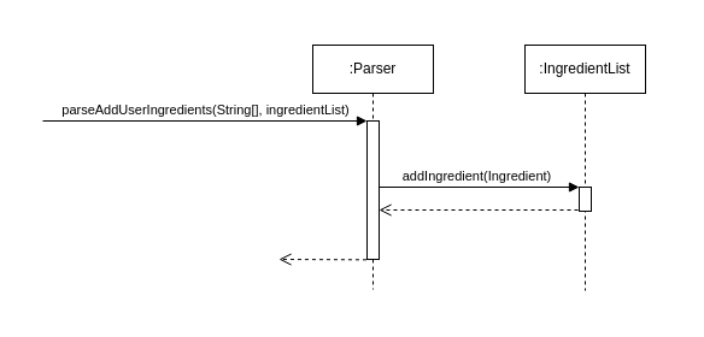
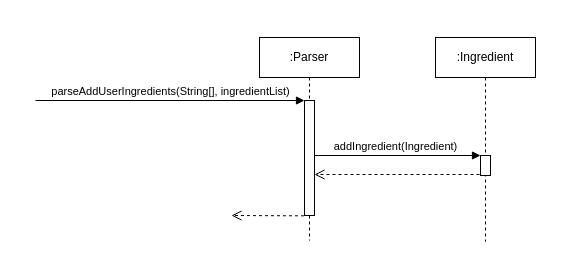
  <mxCell id="0" />
  <mxCell id="1" parent="0" />
  <mxCell id="2" value="" style="rounded=0;whiteSpace=wrap;html=1;strokeColor=none;" vertex="1" parent="1"><mxGeometry x="20" y="20" width="542" height="238" as="geometry" /></mxCell>
  <mxCell id="3" value="" style="html=1;verticalAlign=bottom;endArrow=open;dashed=1;endSize=8;exitX=0;exitY=0.95;rounded=0;" parent="1" edge="1"><mxGeometry x="0.005" relative="1" as="geometry"><mxPoint x="314.024" y="174" as="targetPoint" /><mxPoint x="485" y="174" as="sourcePoint" /><mxPoint as="offset" /></mxGeometry></mxCell>
  <mxCell id="4" value="addIngredient(Ingredient)" style="html=1;verticalAlign=bottom;endArrow=block;entryX=0;entryY=0;rounded=0;" parent="1" source="5" target="10" edge="1"><mxGeometry relative="1" as="geometry"><mxPoint x="411" y="155" as="sourcePoint" /></mxGeometry></mxCell>
  <mxCell id="5" value=":Parser" style="shape=umlLifeline;perimeter=lifelinePerimeter;whiteSpace=wrap;html=1;container=1;collapsible=0;recursiveResize=0;outlineConnect=0;" parent="1" vertex="1"><mxGeometry x="259" y="37" width="100" height="203" as="geometry" /></mxCell>
  <mxCell id="6" value="" style="html=1;points=[];perimeter=orthogonalPerimeter;" parent="5" vertex="1"><mxGeometry x="45" y="63" width="10" height="115" as="geometry" /></mxCell>
  <mxCell id="7" value="parseAddUserIngredients(String[], ingredientList)" style="html=1;verticalAlign=bottom;endArrow=block;entryX=0;entryY=0;rounded=0;" parent="5" target="6" edge="1"><mxGeometry relative="1" as="geometry"><mxPoint x="-224" y="63" as="sourcePoint" /></mxGeometry></mxCell>
  <mxCell id="8" value="" style="html=1;verticalAlign=bottom;endArrow=open;dashed=1;endSize=8;exitX=-0.053;exitY=1.003;rounded=0;exitDx=0;exitDy=0;exitPerimeter=0;" parent="5" source="6" edge="1"><mxGeometry x="-0.009" y="-7" relative="1" as="geometry"><mxPoint x="-28" y="178" as="targetPoint" /><mxPoint as="offset" /></mxGeometry></mxCell>
- <mxCell id="9" value=":IngredientList" style="shape=umlLifeline;perimeter=lifelinePerimeter;whiteSpace=wrap;html=1;container=1;collapsible=0;recursiveResize=0;outlineConnect=0;" parent="1" vertex="1"><mxGeometry x="435" y="37" width="100" height="204" as="geometry" /></mxCell>
+ <mxCell id="9" value=":Ingredient" style="shape=umlLifeline;perimeter=lifelinePerimeter;whiteSpace=wrap;html=1;container=1;collapsible=0;recursiveResize=0;outlineConnect=0;" parent="1" vertex="1"><mxGeometry x="435" y="37" width="100" height="204" as="geometry" /></mxCell>
  <mxCell id="10" value="" style="html=1;points=[];perimeter=orthogonalPerimeter;fillColor=default;" parent="9" vertex="1"><mxGeometry x="45" y="118" width="10" height="20" as="geometry" /></mxCell>
